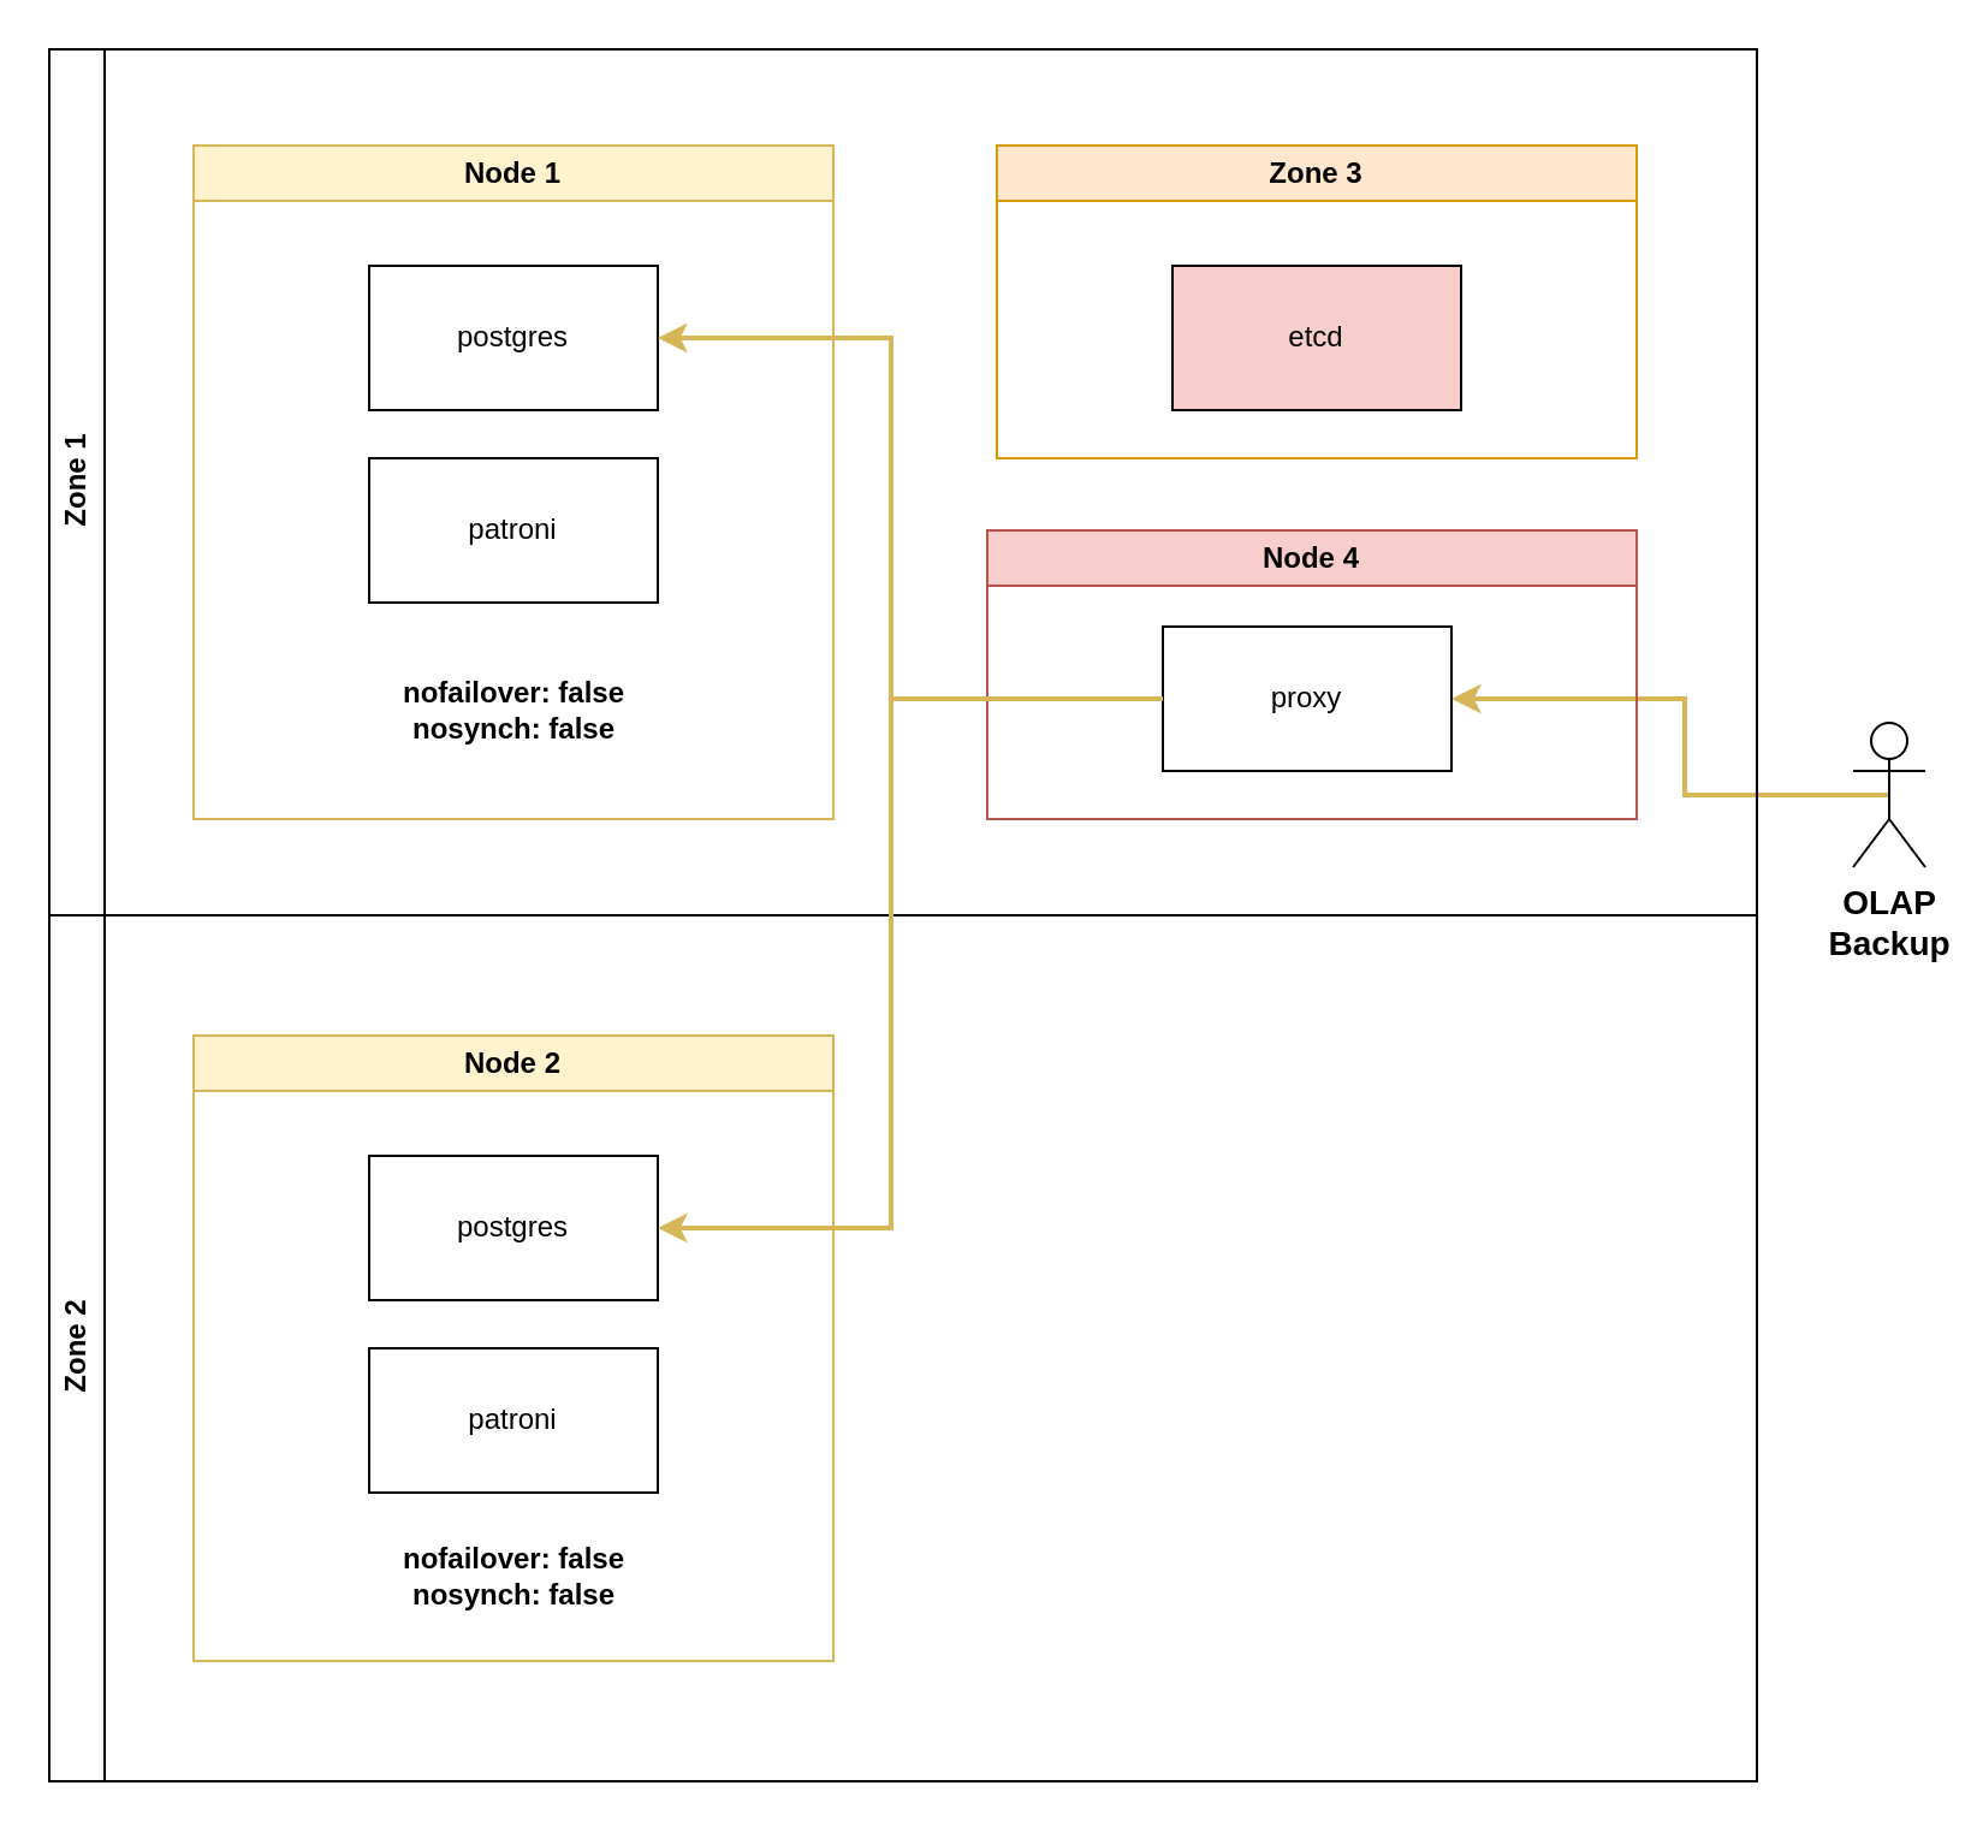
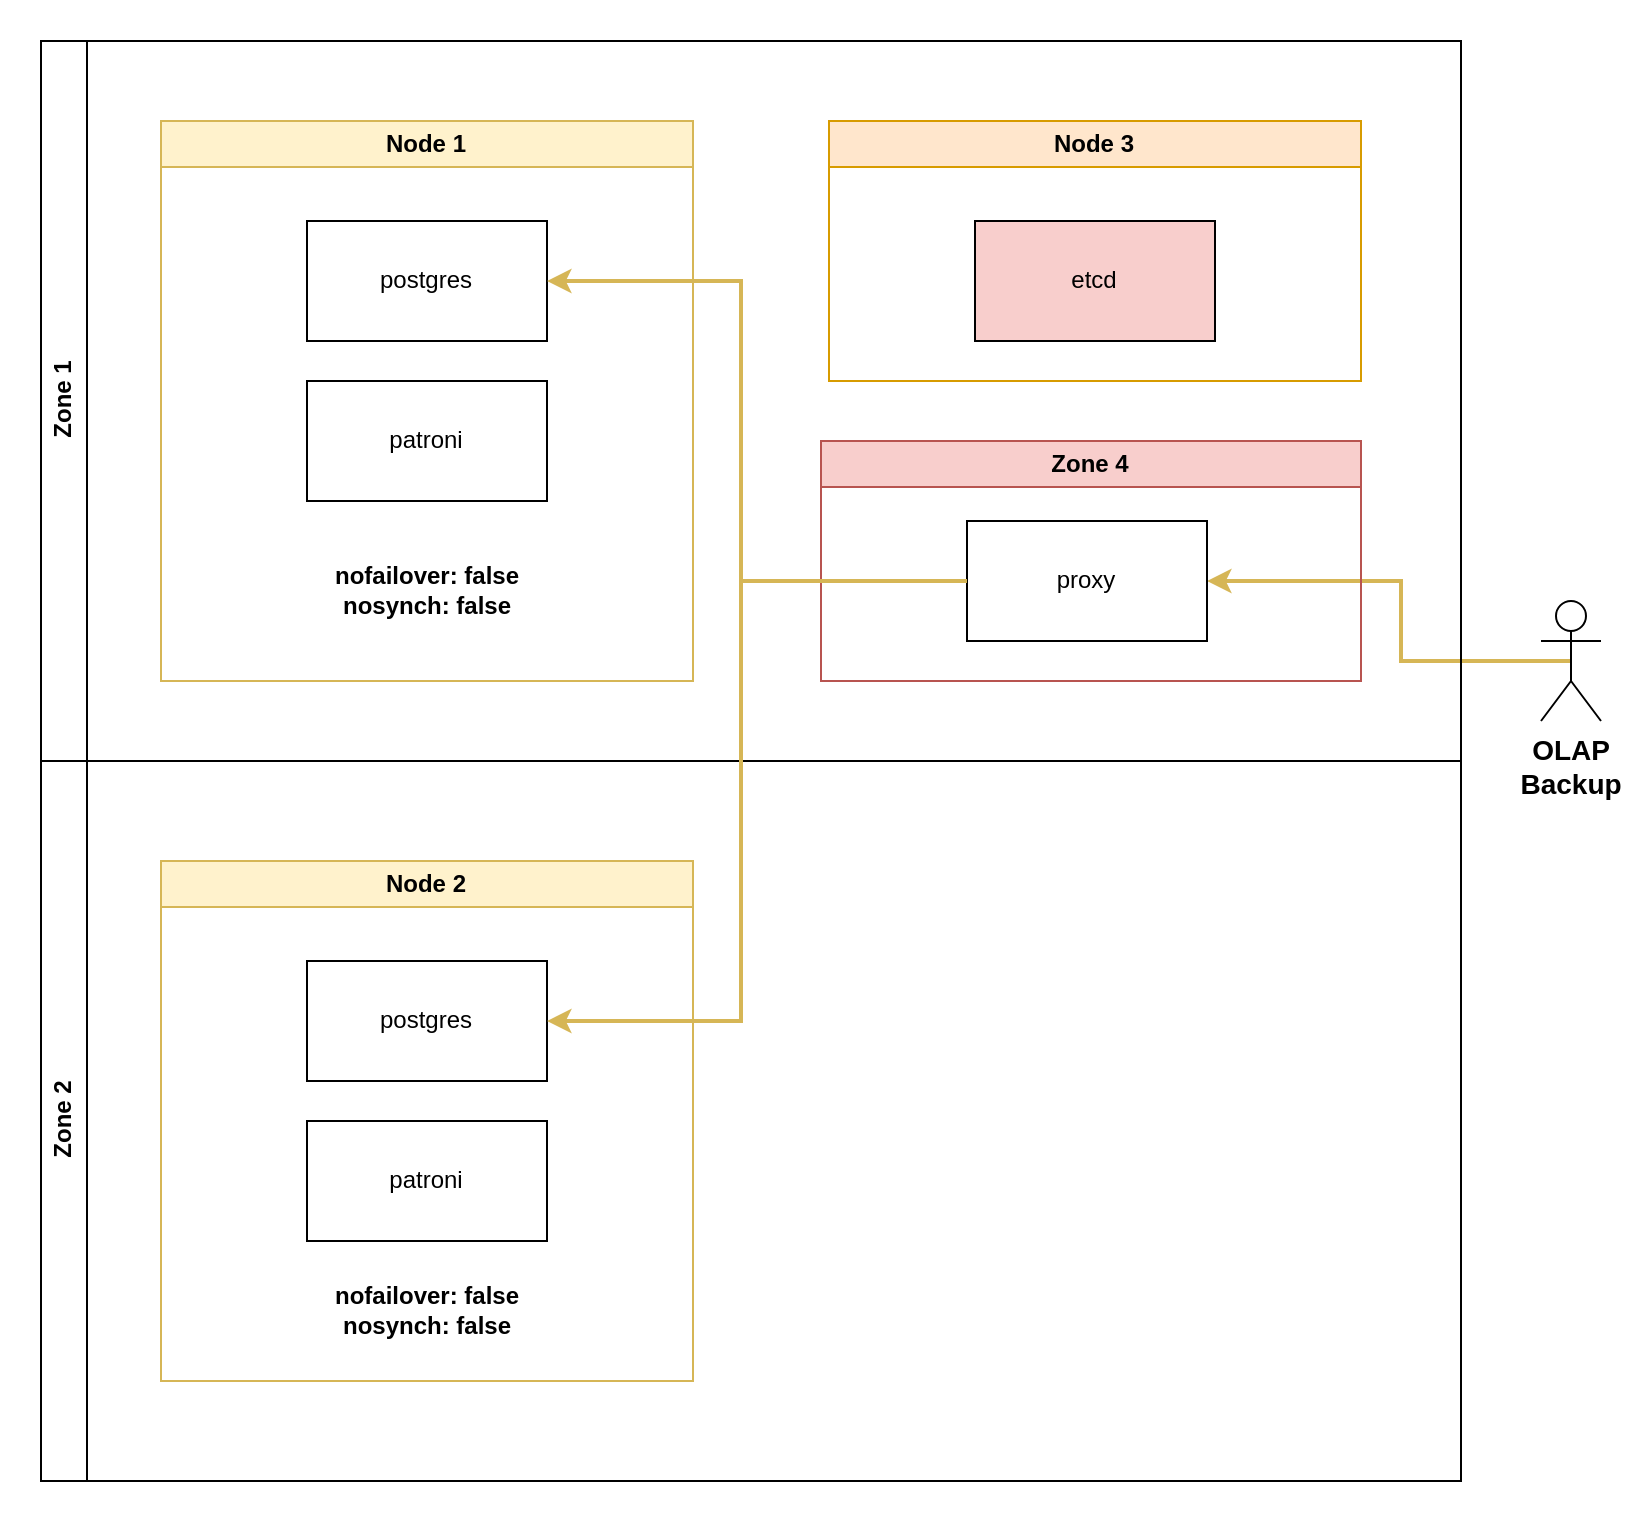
  <mxCell id="0" />
  <mxCell id="1" parent="0" />
  <mxCell id="2" style="edgeStyle=orthogonalEdgeStyle;rounded=0;orthogonalLoop=1;jettySize=auto;html=1;exitX=0.5;exitY=0.5;exitDx=0;exitDy=0;exitPerimeter=0;entryX=1;entryY=0.5;entryDx=0;entryDy=0;strokeWidth=2;fillColor=#fff2cc;strokeColor=#d6b656;" edge="1" parent="1" source="3" target="12"><mxGeometry relative="1" as="geometry"><Array as="points"><mxPoint x="700" y="330" /><mxPoint x="700" y="290" /></Array></mxGeometry></mxCell>
  <mxCell id="3" value="&lt;b style=&quot;font-size: 14px;&quot;&gt;OLAP&lt;br&gt;Backup&lt;br&gt;&lt;/b&gt;" style="shape=umlActor;verticalLabelPosition=bottom;verticalAlign=top;html=1;outlineConnect=0;" vertex="1" parent="1"><mxGeometry x="770" y="300" width="30" height="60" as="geometry" /></mxCell>
  <mxCell id="4" value="Zone 1" style="swimlane;horizontal=0;whiteSpace=wrap;html=1;" vertex="1" parent="1"><mxGeometry x="20" width="710" height="360" as="geometry" y="20" /></mxCell>
  <mxCell id="5" value="Node 1" style="swimlane;whiteSpace=wrap;html=1;fillColor=#fff2cc;strokeColor=#d6b656;" vertex="1" parent="4"><mxGeometry x="60" y="40" width="266" height="280" as="geometry" /></mxCell>
  <mxCell id="6" value="postgres" style="rounded=0;whiteSpace=wrap;html=1;" vertex="1" parent="5"><mxGeometry x="73" y="50" width="120" height="60" as="geometry" /></mxCell>
  <mxCell id="7" value="patroni" style="rounded=0;whiteSpace=wrap;html=1;" vertex="1" parent="5"><mxGeometry x="73" y="130" width="120" height="60" as="geometry" /></mxCell>
  <mxCell id="8" value="&lt;b&gt;nofailover: false&lt;br&gt;nosynch: false&lt;/b&gt;" style="text;html=1;strokeColor=none;fillColor=none;align=center;verticalAlign=middle;whiteSpace=wrap;rounded=0;" vertex="1" parent="5"><mxGeometry x="84.5" y="220" width="97" height="30" as="geometry" /></mxCell>
- <mxCell id="9" value="Zone 3" style="swimlane;whiteSpace=wrap;html=1;fillColor=#ffe6cc;strokeColor=#d79b00;" vertex="1" parent="4"><mxGeometry x="394" y="40" width="266" height="130" as="geometry" /></mxCell>
+ <mxCell id="9" value="Node 3" style="swimlane;whiteSpace=wrap;html=1;fillColor=#ffe6cc;strokeColor=#d79b00;" vertex="1" parent="4"><mxGeometry x="394" y="40" width="266" height="130" as="geometry" /></mxCell>
  <mxCell id="10" value="etcd" style="rounded=0;whiteSpace=wrap;html=1;fillColor=#f8cecc;" vertex="1" parent="9"><mxGeometry x="73" y="50" width="120" height="60" as="geometry" /></mxCell>
- <mxCell id="11" value="Node 4" style="swimlane;whiteSpace=wrap;html=1;fillColor=#f8cecc;strokeColor=#b85450;" vertex="1" parent="4"><mxGeometry x="390" y="200" width="270" height="120" as="geometry" /></mxCell>
+ <mxCell id="11" value="Zone 4" style="swimlane;whiteSpace=wrap;html=1;fillColor=#f8cecc;strokeColor=#b85450;" vertex="1" parent="4"><mxGeometry x="390" y="200" width="270" height="120" as="geometry" /></mxCell>
  <mxCell id="12" value="proxy" style="rounded=0;whiteSpace=wrap;html=1;" vertex="1" parent="11"><mxGeometry x="73" y="40" width="120" height="60" as="geometry" /></mxCell>
  <mxCell id="13" style="edgeStyle=orthogonalEdgeStyle;rounded=0;orthogonalLoop=1;jettySize=auto;html=1;exitX=0;exitY=0.5;exitDx=0;exitDy=0;entryX=1;entryY=0.5;entryDx=0;entryDy=0;strokeWidth=2;fillColor=#fff2cc;strokeColor=#d6b656;jumpStyle=arc;" edge="1" parent="4" source="12" target="6"><mxGeometry relative="1" as="geometry"><Array as="points"><mxPoint x="350" y="270" /><mxPoint x="350" y="120" /></Array></mxGeometry></mxCell>
  <mxCell id="14" value="Zone 2" style="swimlane;horizontal=0;whiteSpace=wrap;html=1;" vertex="1" parent="1"><mxGeometry x="20" y="380" width="710" height="360" as="geometry" /></mxCell>
  <mxCell id="15" value="Node 2" style="swimlane;whiteSpace=wrap;html=1;fillColor=#fff2cc;strokeColor=#d6b656;" vertex="1" parent="14"><mxGeometry x="60" y="50" width="266" height="260" as="geometry" /></mxCell>
  <mxCell id="16" value="postgres" style="rounded=0;whiteSpace=wrap;html=1;" vertex="1" parent="15"><mxGeometry x="73" y="50" width="120" height="60" as="geometry" /></mxCell>
  <mxCell id="17" value="patroni" style="rounded=0;whiteSpace=wrap;html=1;" vertex="1" parent="15"><mxGeometry x="73" y="130" width="120" height="60" as="geometry" /></mxCell>
  <mxCell id="18" value="&lt;b&gt;nofailover: false&lt;br&gt;nosynch: false&lt;/b&gt;" style="text;html=1;strokeColor=none;fillColor=none;align=center;verticalAlign=middle;whiteSpace=wrap;rounded=0;" vertex="1" parent="15"><mxGeometry x="84.5" y="210" width="97" height="30" as="geometry" /></mxCell>
  <mxCell id="19" style="edgeStyle=orthogonalEdgeStyle;rounded=0;orthogonalLoop=1;jettySize=auto;html=1;exitX=0;exitY=0.5;exitDx=0;exitDy=0;entryX=1;entryY=0.5;entryDx=0;entryDy=0;fillColor=#fff2cc;strokeColor=#d6b656;strokeWidth=2;jumpStyle=arc;" edge="1" parent="1" source="12" target="16"><mxGeometry relative="1" as="geometry"><Array as="points"><mxPoint x="370" y="290" /><mxPoint x="370" y="510" /></Array></mxGeometry></mxCell>
